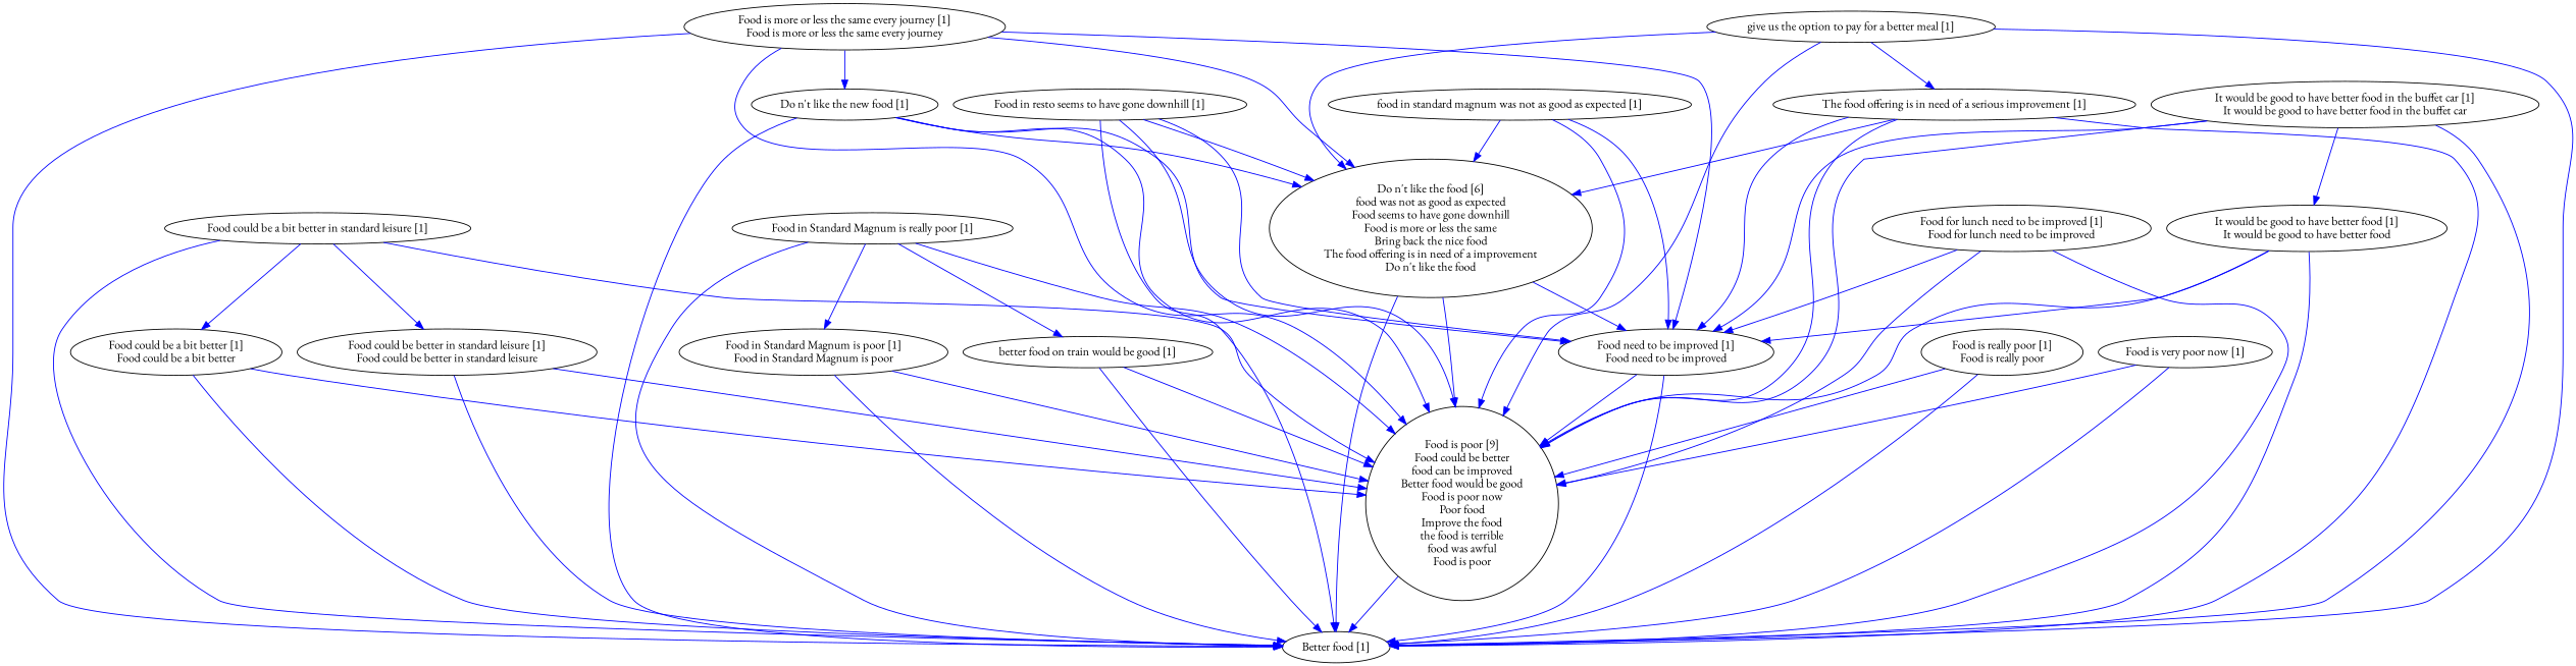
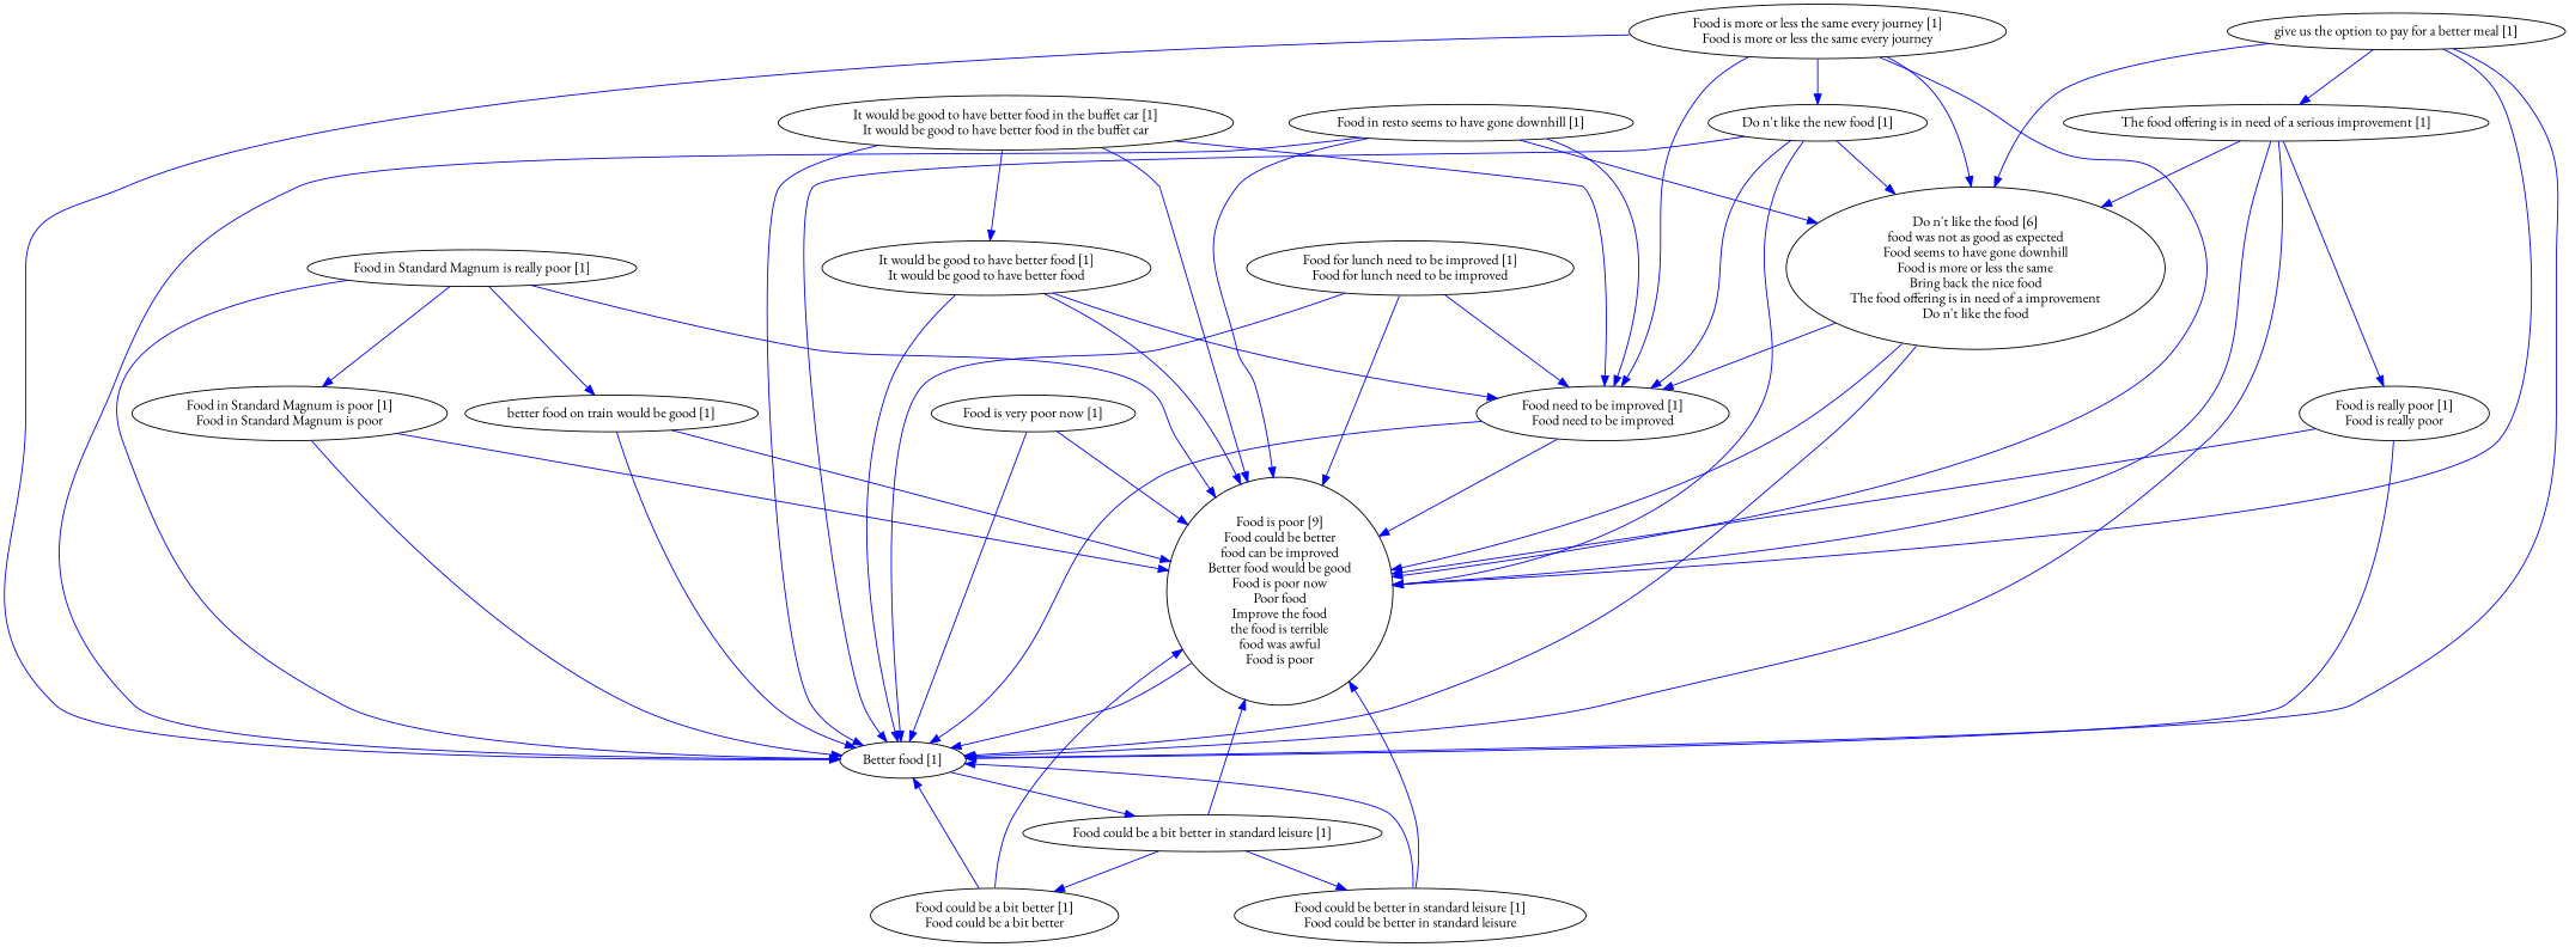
  digraph {
    fontname="EB Garamond"
    node [fontname="EB Garamond"]
    edge [color=blue fontname="EB Garamond"]
    "Do n't like the food [6]\nfood was not as good as expected\nFood seems to have gone downhill\nFood is more or less the same\nBring back the nice food\nThe food offering is in need of a improvement\nDo n't like the food"
    "Food is poor [9]\nFood could be better\nfood can be improved\nBetter food would be good\nFood is poor now\nPoor food\nImprove the food\nthe food is terrible\nfood was awful\nFood is poor"
    "Better food [1]"
    "Food need to be improved [1]\nFood need to be improved"
    "Do n't like the new food [1]"
    "Food could be a bit better in standard leisure [1]"
    "Food could be better in standard leisure [1]\nFood could be better in standard leisure"
    "Food could be a bit better [1]\nFood could be a bit better"
    "Food for lunch need to be improved [1]\nFood for lunch need to be improved"
    "Food in Standard Magnum is really poor [1]"
    "Food in Standard Magnum is poor [1]\nFood in Standard Magnum is poor"
    "better food on train would be good [1]"
    "Food is really poor [1]\nFood is really poor"
    "Food in resto seems to have gone downhill [1]"
    "Food is more or less the same every journey [1]\nFood is more or less the same every journey"
    "Food is very poor now [1]"
    "It would be good to have better food in the buffet car [1]\nIt would be good to have better food in the buffet car"
    "It would be good to have better food [1]\nIt would be good to have better food"
    "The food offering is in need of a serious improvement [1]"
-   "food in standard magnum was not as good as expected [1]"
    "give us the option to pay for a better meal [1]"
    "Do n't like the food [6]\nfood was not as good as expected\nFood seems to have gone downhill\nFood is more or less the same\nBring back the nice food\nThe food offering is in need of a improvement\nDo n't like the food" -> "Food is poor [9]\nFood could be better\nfood can be improved\nBetter food would be good\nFood is poor now\nPoor food\nImprove the food\nthe food is terrible\nfood was awful\nFood is poor"
    "Do n't like the food [6]\nfood was not as good as expected\nFood seems to have gone downhill\nFood is more or less the same\nBring back the nice food\nThe food offering is in need of a improvement\nDo n't like the food" -> "Better food [1]"
    "Do n't like the food [6]\nfood was not as good as expected\nFood seems to have gone downhill\nFood is more or less the same\nBring back the nice food\nThe food offering is in need of a improvement\nDo n't like the food" -> "Food need to be improved [1]\nFood need to be improved"
    "Food is poor [9]\nFood could be better\nfood can be improved\nBetter food would be good\nFood is poor now\nPoor food\nImprove the food\nthe food is terrible\nfood was awful\nFood is poor" -> "Better food [1]"
    "Food need to be improved [1]\nFood need to be improved" -> "Food is poor [9]\nFood could be better\nfood can be improved\nBetter food would be good\nFood is poor now\nPoor food\nImprove the food\nthe food is terrible\nfood was awful\nFood is poor"
    "Food need to be improved [1]\nFood need to be improved" -> "Better food [1]"
    "Do n't like the new food [1]" -> "Do n't like the food [6]\nfood was not as good as expected\nFood seems to have gone downhill\nFood is more or less the same\nBring back the nice food\nThe food offering is in need of a improvement\nDo n't like the food"
    "Do n't like the new food [1]" -> "Food is poor [9]\nFood could be better\nfood can be improved\nBetter food would be good\nFood is poor now\nPoor food\nImprove the food\nthe food is terrible\nfood was awful\nFood is poor"
    "Do n't like the new food [1]" -> "Better food [1]"
    "Do n't like the new food [1]" -> "Food need to be improved [1]\nFood need to be improved"
    "Food could be a bit better in standard leisure [1]" -> "Food is poor [9]\nFood could be better\nfood can be improved\nBetter food would be good\nFood is poor now\nPoor food\nImprove the food\nthe food is terrible\nfood was awful\nFood is poor"
-   "Food could be a bit better in standard leisure [1]" -> "Better food [1]"
+   "Better food [1]" -> "Food could be a bit better in standard leisure [1]"
    "Food could be a bit better in standard leisure [1]" -> "Food could be better in standard leisure [1]\nFood could be better in standard leisure"
    "Food could be a bit better in standard leisure [1]" -> "Food could be a bit better [1]\nFood could be a bit better"
    "Food could be better in standard leisure [1]\nFood could be better in standard leisure" -> "Food is poor [9]\nFood could be better\nfood can be improved\nBetter food would be good\nFood is poor now\nPoor food\nImprove the food\nthe food is terrible\nfood was awful\nFood is poor"
    "Food could be better in standard leisure [1]\nFood could be better in standard leisure" -> "Better food [1]"
    "Food could be a bit better [1]\nFood could be a bit better" -> "Food is poor [9]\nFood could be better\nfood can be improved\nBetter food would be good\nFood is poor now\nPoor food\nImprove the food\nthe food is terrible\nfood was awful\nFood is poor"
    "Food could be a bit better [1]\nFood could be a bit better" -> "Better food [1]"
    "Food for lunch need to be improved [1]\nFood for lunch need to be improved" -> "Food is poor [9]\nFood could be better\nfood can be improved\nBetter food would be good\nFood is poor now\nPoor food\nImprove the food\nthe food is terrible\nfood was awful\nFood is poor"
    "Food for lunch need to be improved [1]\nFood for lunch need to be improved" -> "Better food [1]"
    "Food for lunch need to be improved [1]\nFood for lunch need to be improved" -> "Food need to be improved [1]\nFood need to be improved"
    "Food in Standard Magnum is really poor [1]" -> "Food is poor [9]\nFood could be better\nfood can be improved\nBetter food would be good\nFood is poor now\nPoor food\nImprove the food\nthe food is terrible\nfood was awful\nFood is poor"
    "Food in Standard Magnum is really poor [1]" -> "Better food [1]"
    "Food in Standard Magnum is really poor [1]" -> "Food in Standard Magnum is poor [1]\nFood in Standard Magnum is poor"
    "Food in Standard Magnum is really poor [1]" -> "better food on train would be good [1]"
    "Food in Standard Magnum is poor [1]\nFood in Standard Magnum is poor" -> "Food is poor [9]\nFood could be better\nfood can be improved\nBetter food would be good\nFood is poor now\nPoor food\nImprove the food\nthe food is terrible\nfood was awful\nFood is poor"
    "Food in Standard Magnum is poor [1]\nFood in Standard Magnum is poor" -> "Better food [1]"
    "better food on train would be good [1]" -> "Food is poor [9]\nFood could be better\nfood can be improved\nBetter food would be good\nFood is poor now\nPoor food\nImprove the food\nthe food is terrible\nfood was awful\nFood is poor"
    "better food on train would be good [1]" -> "Better food [1]"
    "Food is really poor [1]\nFood is really poor" -> "Food is poor [9]\nFood could be better\nfood can be improved\nBetter food would be good\nFood is poor now\nPoor food\nImprove the food\nthe food is terrible\nfood was awful\nFood is poor"
    "Food is really poor [1]\nFood is really poor" -> "Better food [1]"
    "Food in resto seems to have gone downhill [1]" -> "Do n't like the food [6]\nfood was not as good as expected\nFood seems to have gone downhill\nFood is more or less the same\nBring back the nice food\nThe food offering is in need of a improvement\nDo n't like the food"
    "Food in resto seems to have gone downhill [1]" -> "Food is poor [9]\nFood could be better\nfood can be improved\nBetter food would be good\nFood is poor now\nPoor food\nImprove the food\nthe food is terrible\nfood was awful\nFood is poor"
    "Food in resto seems to have gone downhill [1]" -> "Better food [1]"
    "Food in resto seems to have gone downhill [1]" -> "Food need to be improved [1]\nFood need to be improved"
    "Food is more or less the same every journey [1]\nFood is more or less the same every journey" -> "Do n't like the food [6]\nfood was not as good as expected\nFood seems to have gone downhill\nFood is more or less the same\nBring back the nice food\nThe food offering is in need of a improvement\nDo n't like the food"
    "Food is more or less the same every journey [1]\nFood is more or less the same every journey" -> "Food is poor [9]\nFood could be better\nfood can be improved\nBetter food would be good\nFood is poor now\nPoor food\nImprove the food\nthe food is terrible\nfood was awful\nFood is poor"
    "Food is more or less the same every journey [1]\nFood is more or less the same every journey" -> "Better food [1]"
    "Food is more or less the same every journey [1]\nFood is more or less the same every journey" -> "Food need to be improved [1]\nFood need to be improved"
    "Food is more or less the same every journey [1]\nFood is more or less the same every journey" -> "Do n't like the new food [1]"
    "Food is very poor now [1]" -> "Food is poor [9]\nFood could be better\nfood can be improved\nBetter food would be good\nFood is poor now\nPoor food\nImprove the food\nthe food is terrible\nfood was awful\nFood is poor"
    "Food is very poor now [1]" -> "Better food [1]"
    "It would be good to have better food in the buffet car [1]\nIt would be good to have better food in the buffet car" -> "Food is poor [9]\nFood could be better\nfood can be improved\nBetter food would be good\nFood is poor now\nPoor food\nImprove the food\nthe food is terrible\nfood was awful\nFood is poor"
    "It would be good to have better food in the buffet car [1]\nIt would be good to have better food in the buffet car" -> "Better food [1]"
    "It would be good to have better food in the buffet car [1]\nIt would be good to have better food in the buffet car" -> "Food need to be improved [1]\nFood need to be improved"
    "It would be good to have better food in the buffet car [1]\nIt would be good to have better food in the buffet car" -> "It would be good to have better food [1]\nIt would be good to have better food"
    "It would be good to have better food [1]\nIt would be good to have better food" -> "Food is poor [9]\nFood could be better\nfood can be improved\nBetter food would be good\nFood is poor now\nPoor food\nImprove the food\nthe food is terrible\nfood was awful\nFood is poor"
    "It would be good to have better food [1]\nIt would be good to have better food" -> "Better food [1]"
    "It would be good to have better food [1]\nIt would be good to have better food" -> "Food need to be improved [1]\nFood need to be improved"
    "The food offering is in need of a serious improvement [1]" -> "Do n't like the food [6]\nfood was not as good as expected\nFood seems to have gone downhill\nFood is more or less the same\nBring back the nice food\nThe food offering is in need of a improvement\nDo n't like the food"
    "The food offering is in need of a serious improvement [1]" -> "Food is poor [9]\nFood could be better\nfood can be improved\nBetter food would be good\nFood is poor now\nPoor food\nImprove the food\nthe food is terrible\nfood was awful\nFood is poor"
    "The food offering is in need of a serious improvement [1]" -> "Better food [1]"
-   "The food offering is in need of a serious improvement [1]" -> "Food need to be improved [1]\nFood need to be improved"
-   "food in standard magnum was not as good as expected [1]" -> "Do n't like the food [6]\nfood was not as good as expected\nFood seems to have gone downhill\nFood is more or less the same\nBring back the nice food\nThe food offering is in need of a improvement\nDo n't like the food"
-   "food in standard magnum was not as good as expected [1]" -> "Food is poor [9]\nFood could be better\nfood can be improved\nBetter food would be good\nFood is poor now\nPoor food\nImprove the food\nthe food is terrible\nfood was awful\nFood is poor"
-   "food in standard magnum was not as good as expected [1]" -> "Food need to be improved [1]\nFood need to be improved"
+   "The food offering is in need of a serious improvement [1]" -> "Food is really poor [1]\nFood is really poor"
    "give us the option to pay for a better meal [1]" -> "Do n't like the food [6]\nfood was not as good as expected\nFood seems to have gone downhill\nFood is more or less the same\nBring back the nice food\nThe food offering is in need of a improvement\nDo n't like the food"
    "give us the option to pay for a better meal [1]" -> "Food is poor [9]\nFood could be better\nfood can be improved\nBetter food would be good\nFood is poor now\nPoor food\nImprove the food\nthe food is terrible\nfood was awful\nFood is poor"
    "give us the option to pay for a better meal [1]" -> "Better food [1]"
    "give us the option to pay for a better meal [1]" -> "The food offering is in need of a serious improvement [1]"
  }
